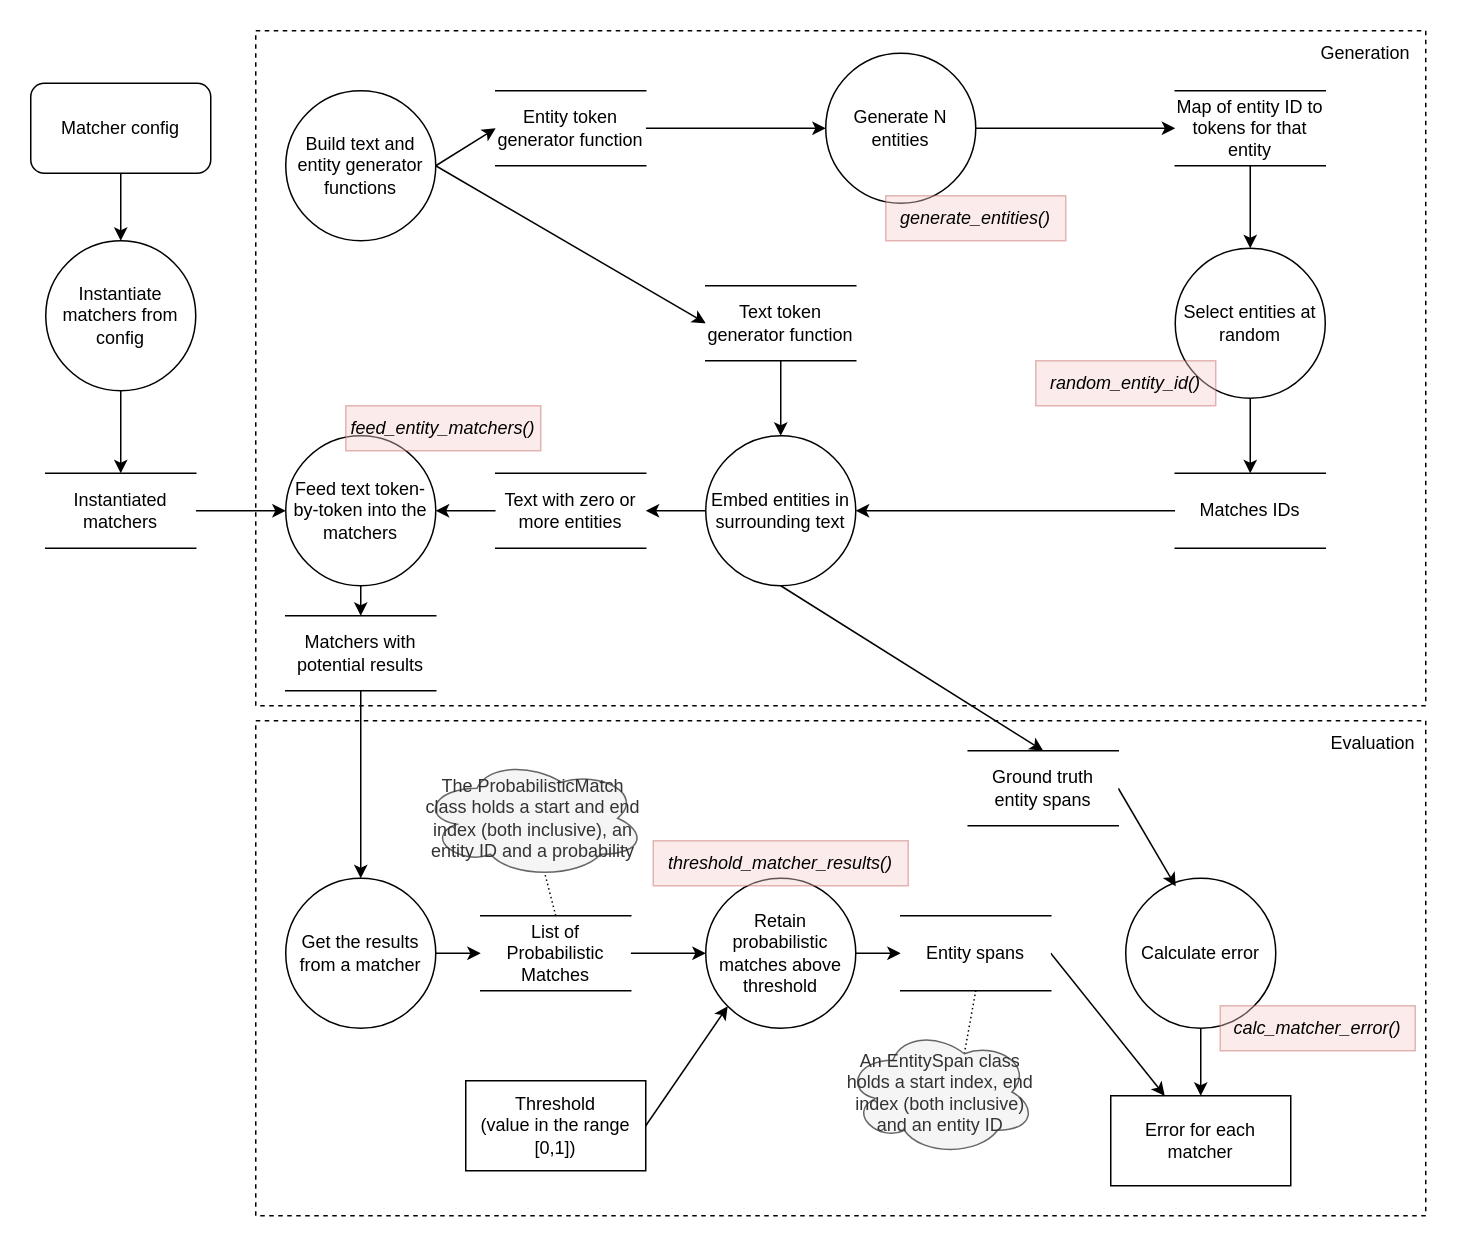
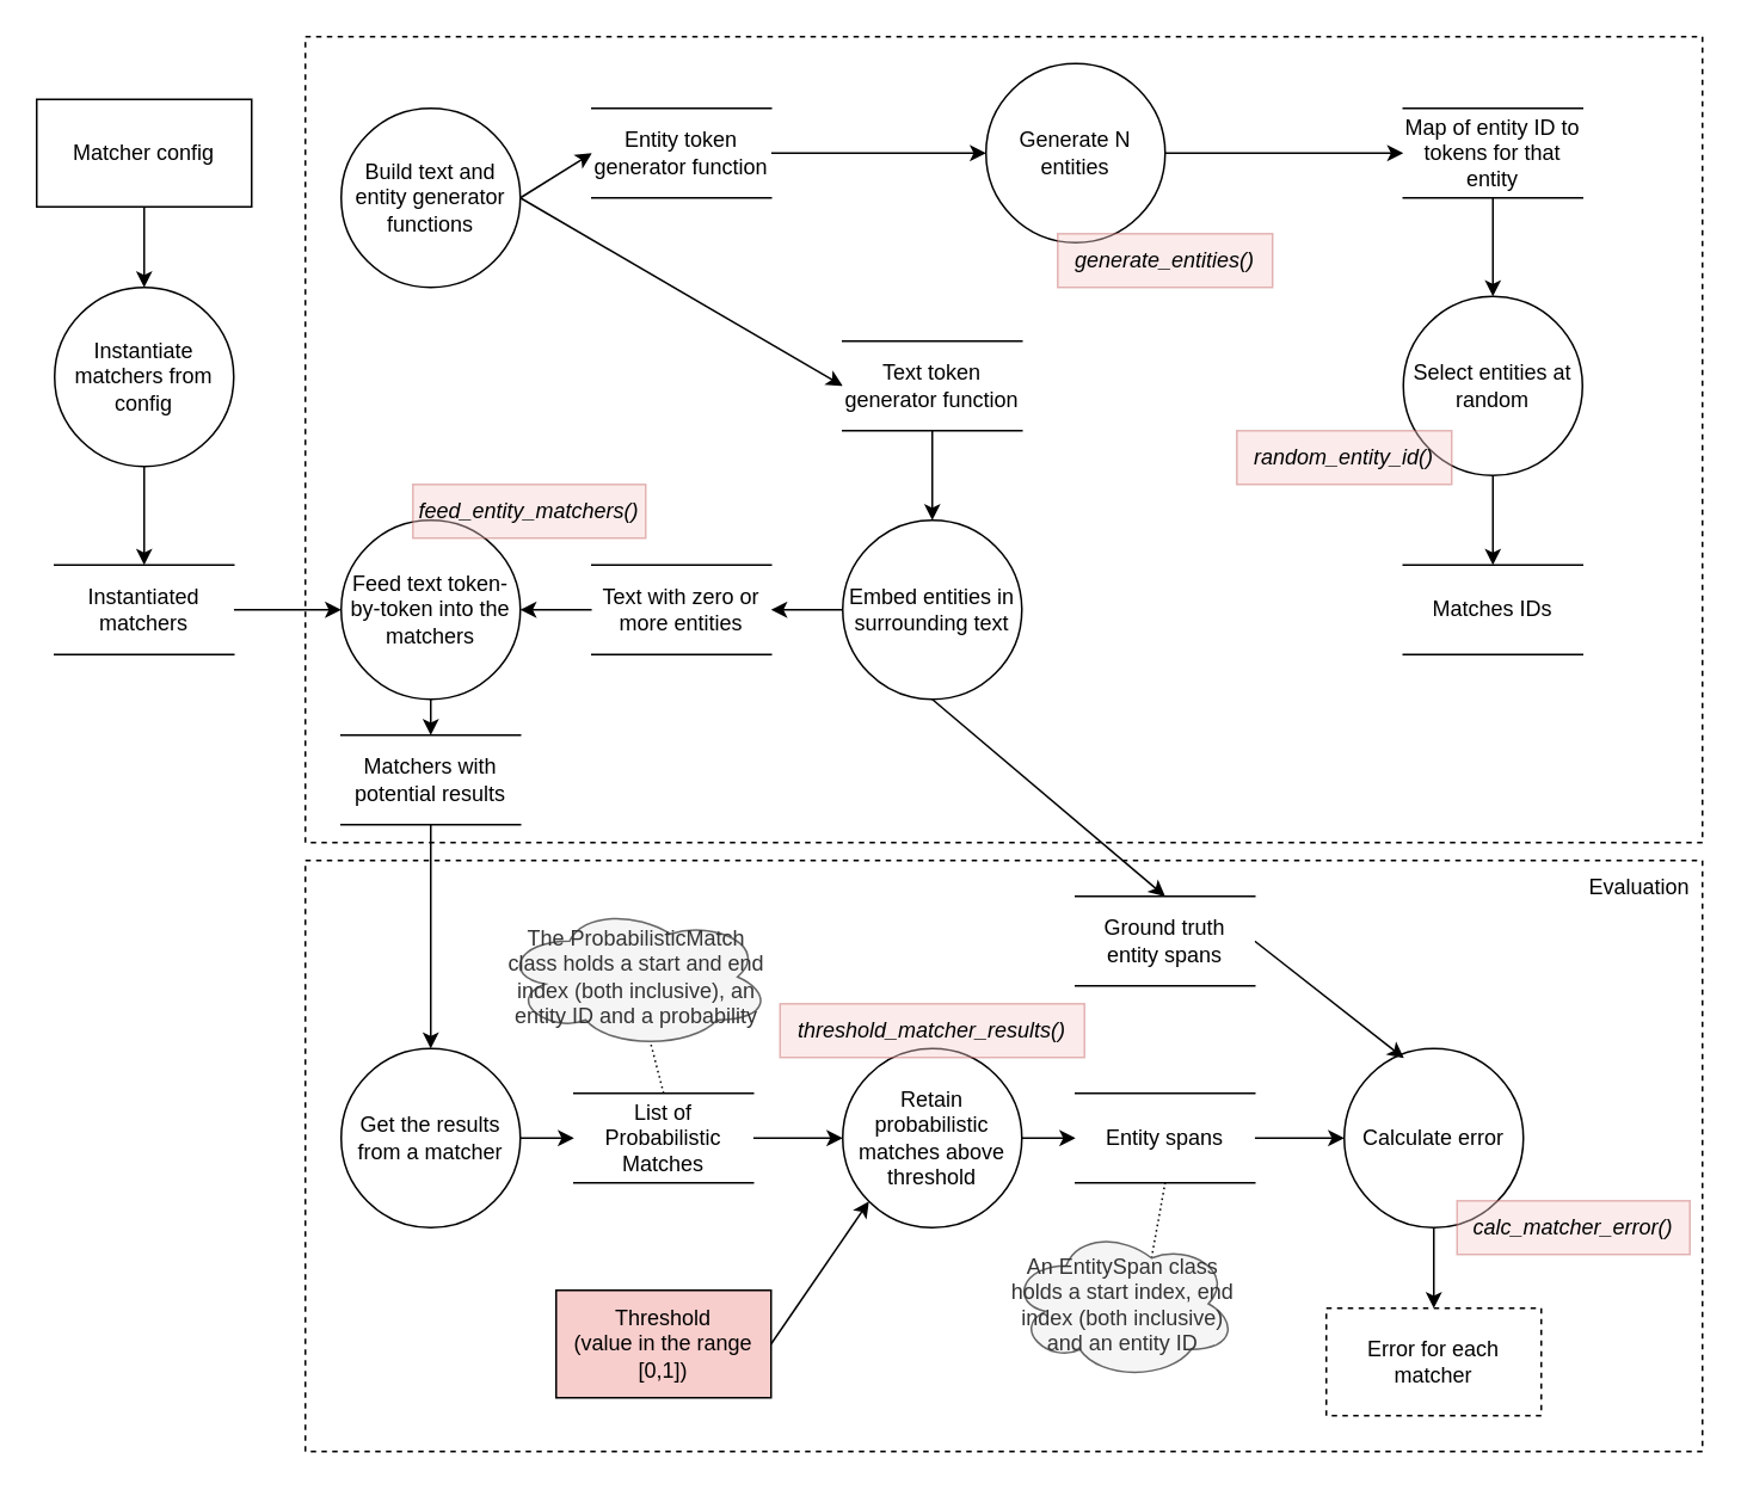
  <mxCell id="0" />
  <mxCell id="1" parent="0" />
  <mxCell id="2" value="" style="rounded=0;whiteSpace=wrap;html=1;dashed=1;fillColor=none;" vertex="1" parent="1"><mxGeometry x="170" y="20" width="780" height="450" as="geometry" /></mxCell>
  <mxCell id="3" value="" style="rounded=0;whiteSpace=wrap;html=1;dashed=1;fillColor=none;" vertex="1" parent="1"><mxGeometry x="170" y="480" width="780" height="330" as="geometry" /></mxCell>
  <mxCell id="4" style="edgeStyle=none;rounded=0;orthogonalLoop=1;jettySize=auto;html=1;exitX=1;exitY=0.5;exitDx=0;exitDy=0;" edge="1" parent="1" source="5" target="10"><mxGeometry relative="1" as="geometry" /></mxCell>
  <mxCell id="5" value="Retain probabilistic matches above threshold" style="shape=ellipse;html=1;dashed=0;whiteSpace=wrap;aspect=fixed;perimeter=ellipsePerimeter;" vertex="1" parent="1"><mxGeometry x="470" y="585" width="100" height="100" as="geometry" /></mxCell>
  <mxCell id="6" style="edgeStyle=none;rounded=0;orthogonalLoop=1;jettySize=auto;html=1;exitX=1;exitY=0.5;exitDx=0;exitDy=0;entryX=0;entryY=0.5;entryDx=0;entryDy=0;" edge="1" parent="1" source="7" target="5"><mxGeometry relative="1" as="geometry" /></mxCell>
  <mxCell id="7" value="List of Probabilistic Matches" style="html=1;dashed=0;whiteSpace=wrap;shape=partialRectangle;right=0;left=0;" vertex="1" parent="1"><mxGeometry x="320" y="610" width="100" height="50" as="geometry" /></mxCell>
- <mxCell id="8" value="Error for each matcher" style="rounded=0;whiteSpace=wrap;html=1;" vertex="1" parent="1"><mxGeometry x="740" y="730" width="120" height="60" as="geometry" /></mxCell>
- <mxCell id="9" style="edgeStyle=none;rounded=0;orthogonalLoop=1;jettySize=auto;html=1;exitX=1;exitY=0.5;exitDx=0;exitDy=0;" edge="1" parent="1" source="10" target="8"><mxGeometry relative="1" as="geometry" /></mxCell>
+ <mxCell id="8" value="Error for each matcher" style="rounded=0;whiteSpace=wrap;html=1;dashed=1;" vertex="1" parent="1"><mxGeometry x="740" y="730" width="120" height="60" as="geometry" /></mxCell>
+ <mxCell id="9" style="edgeStyle=none;rounded=0;orthogonalLoop=1;jettySize=auto;html=1;exitX=1;exitY=0.5;exitDx=0;exitDy=0;entryX=0;entryY=0.5;entryDx=0;entryDy=0;" edge="1" parent="1" source="10" target="12"><mxGeometry relative="1" as="geometry" /></mxCell>
  <mxCell id="10" value="Entity spans" style="html=1;dashed=0;whiteSpace=wrap;shape=partialRectangle;right=0;left=0;" vertex="1" parent="1"><mxGeometry x="600" y="610" width="100" height="50" as="geometry" /></mxCell>
  <mxCell id="11" style="edgeStyle=none;rounded=0;orthogonalLoop=1;jettySize=auto;html=1;exitX=0.5;exitY=1;exitDx=0;exitDy=0;entryX=0.5;entryY=0;entryDx=0;entryDy=0;" edge="1" parent="1" source="12" target="8"><mxGeometry relative="1" as="geometry" /></mxCell>
  <mxCell id="12" value="Calculate error" style="shape=ellipse;html=1;dashed=0;whiteSpace=wrap;aspect=fixed;perimeter=ellipsePerimeter;" vertex="1" parent="1"><mxGeometry x="750" y="585" width="100" height="100" as="geometry" /></mxCell>
  <mxCell id="13" style="edgeStyle=none;rounded=0;orthogonalLoop=1;jettySize=auto;html=1;exitX=1;exitY=0.5;exitDx=0;exitDy=0;entryX=0.333;entryY=0.054;entryDx=0;entryDy=0;entryPerimeter=0;" edge="1" parent="1" source="14" target="12"><mxGeometry relative="1" as="geometry" /></mxCell>
- <mxCell id="14" value="Ground truth entity spans" style="html=1;dashed=0;whiteSpace=wrap;shape=partialRectangle;right=0;left=0;" vertex="1" parent="1"><mxGeometry x="645" y="500" width="100" height="50" as="geometry" /></mxCell>
+ <mxCell id="14" value="Ground truth entity spans" style="html=1;dashed=0;whiteSpace=wrap;shape=partialRectangle;right=0;left=0;" vertex="1" parent="1"><mxGeometry x="600" y="500" width="100" height="50" as="geometry" /></mxCell>
  <mxCell id="15" style="edgeStyle=none;rounded=0;orthogonalLoop=1;jettySize=auto;html=1;exitX=1;exitY=0.5;exitDx=0;exitDy=0;entryX=0;entryY=0.5;entryDx=0;entryDy=0;" edge="1" parent="1" source="16" target="7"><mxGeometry relative="1" as="geometry" /></mxCell>
  <mxCell id="16" value="Get the results from a matcher" style="shape=ellipse;html=1;dashed=0;whiteSpace=wrap;aspect=fixed;perimeter=ellipsePerimeter;" vertex="1" parent="1"><mxGeometry x="190" y="585" width="100" height="100" as="geometry" /></mxCell>
- <mxCell id="17" style="edgeStyle=none;rounded=0;orthogonalLoop=1;jettySize=auto;html=1;exitX=0;exitY=0.5;exitDx=0;exitDy=0;entryX=1;entryY=0.5;entryDx=0;entryDy=0;" edge="1" parent="1" source="18" target="45"><mxGeometry relative="1" as="geometry" /></mxCell>
  <mxCell id="18" value="Matches IDs" style="html=1;dashed=0;whiteSpace=wrap;shape=partialRectangle;right=0;left=0;" vertex="1" parent="1"><mxGeometry x="783" y="315" width="100" height="50" as="geometry" /></mxCell>
  <mxCell id="19" style="edgeStyle=none;rounded=0;orthogonalLoop=1;jettySize=auto;html=1;exitX=1;exitY=0.5;exitDx=0;exitDy=0;entryX=0;entryY=1;entryDx=0;entryDy=0;" edge="1" parent="1" source="39" target="5"><mxGeometry relative="1" as="geometry"><mxPoint x="420" y="755" as="sourcePoint" /></mxGeometry></mxCell>
  <mxCell id="20" style="edgeStyle=none;rounded=0;orthogonalLoop=1;jettySize=auto;html=1;exitX=0.625;exitY=0.2;exitDx=0;exitDy=0;exitPerimeter=0;entryX=0.5;entryY=1;entryDx=0;entryDy=0;endArrow=none;endFill=0;dashed=1;dashPattern=1 2;" edge="1" parent="1" source="21" target="10"><mxGeometry relative="1" as="geometry" /></mxCell>
  <mxCell id="21" value="An EntitySpan class holds a start index, end index (both inclusive) and an entity ID" style="ellipse;shape=cloud;whiteSpace=wrap;html=1;fillColor=#f5f5f5;fontColor=#333333;strokeColor=#666666;" vertex="1" parent="1"><mxGeometry x="563" y="685" width="127" height="85" as="geometry" /></mxCell>
  <mxCell id="22" value="The ProbabilisticMatch class holds a start and end index (both inclusive), an entity ID and a probability" style="ellipse;shape=cloud;whiteSpace=wrap;html=1;fillColor=#f5f5f5;fontColor=#333333;strokeColor=#666666;" vertex="1" parent="1"><mxGeometry x="280" y="505" width="150" height="80" as="geometry" /></mxCell>
  <mxCell id="23" style="edgeStyle=none;rounded=0;orthogonalLoop=1;jettySize=auto;html=1;exitX=0.5;exitY=0;exitDx=0;exitDy=0;entryX=0.55;entryY=0.95;entryDx=0;entryDy=0;endArrow=none;endFill=0;dashed=1;dashPattern=1 2;entryPerimeter=0;" edge="1" parent="1" source="7" target="22"><mxGeometry relative="1" as="geometry"><mxPoint x="655" y="711" as="sourcePoint" /><mxPoint x="660" y="670" as="targetPoint" /></mxGeometry></mxCell>
  <mxCell id="24" style="edgeStyle=none;rounded=0;orthogonalLoop=1;jettySize=auto;html=1;exitX=1;exitY=0.5;exitDx=0;exitDy=0;entryX=0;entryY=0.5;entryDx=0;entryDy=0;" edge="1" parent="1" source="26" target="28"><mxGeometry relative="1" as="geometry" /></mxCell>
  <mxCell id="25" style="edgeStyle=none;rounded=0;orthogonalLoop=1;jettySize=auto;html=1;exitX=1;exitY=0.5;exitDx=0;exitDy=0;entryX=0;entryY=0.5;entryDx=0;entryDy=0;" edge="1" parent="1" source="26" target="30"><mxGeometry relative="1" as="geometry" /></mxCell>
  <mxCell id="26" value="Build text and entity generator functions" style="shape=ellipse;html=1;dashed=0;whiteSpace=wrap;aspect=fixed;perimeter=ellipsePerimeter;" vertex="1" parent="1"><mxGeometry x="190" y="60" width="100" height="100" as="geometry" /></mxCell>
  <mxCell id="27" style="edgeStyle=none;rounded=0;orthogonalLoop=1;jettySize=auto;html=1;exitX=0.5;exitY=1;exitDx=0;exitDy=0;entryX=0.5;entryY=0;entryDx=0;entryDy=0;" edge="1" parent="1" source="28" target="45"><mxGeometry relative="1" as="geometry" /></mxCell>
  <mxCell id="28" value="Text token generator function" style="html=1;dashed=0;whiteSpace=wrap;shape=partialRectangle;right=0;left=0;" vertex="1" parent="1"><mxGeometry x="470" y="190" width="100" height="50" as="geometry" /></mxCell>
  <mxCell id="29" style="edgeStyle=none;rounded=0;orthogonalLoop=1;jettySize=auto;html=1;exitX=1;exitY=0.5;exitDx=0;exitDy=0;entryX=0;entryY=0.5;entryDx=0;entryDy=0;" edge="1" parent="1" source="30" target="32"><mxGeometry relative="1" as="geometry" /></mxCell>
  <mxCell id="30" value="Entity token generator function" style="html=1;dashed=0;whiteSpace=wrap;shape=partialRectangle;right=0;left=0;" vertex="1" parent="1"><mxGeometry x="330" y="60" width="100" height="50" as="geometry" /></mxCell>
  <mxCell id="31" style="edgeStyle=none;rounded=0;orthogonalLoop=1;jettySize=auto;html=1;exitX=1;exitY=0.5;exitDx=0;exitDy=0;entryX=0;entryY=0.5;entryDx=0;entryDy=0;" edge="1" parent="1" source="32" target="34"><mxGeometry relative="1" as="geometry" /></mxCell>
  <mxCell id="32" value="Generate N entities" style="shape=ellipse;html=1;dashed=0;whiteSpace=wrap;aspect=fixed;perimeter=ellipsePerimeter;" vertex="1" parent="1"><mxGeometry x="550" y="35" width="100" height="100" as="geometry" /></mxCell>
  <mxCell id="33" style="edgeStyle=none;rounded=0;orthogonalLoop=1;jettySize=auto;html=1;exitX=0.5;exitY=1;exitDx=0;exitDy=0;" edge="1" parent="1" source="34" target="41"><mxGeometry relative="1" as="geometry" /></mxCell>
  <mxCell id="34" value="Map of entity ID to tokens for that entity" style="html=1;dashed=0;whiteSpace=wrap;shape=partialRectangle;right=0;left=0;" vertex="1" parent="1"><mxGeometry x="783" y="60" width="100" height="50" as="geometry" /></mxCell>
  <mxCell id="35" value="&lt;i&gt;calc_matcher_error()&lt;/i&gt;" style="text;html=1;strokeColor=#b85450;fillColor=#f8cecc;align=center;verticalAlign=middle;whiteSpace=wrap;rounded=0;opacity=40;" vertex="1" parent="1"><mxGeometry x="813" y="670" width="130" height="30" as="geometry" /></mxCell>
  <mxCell id="36" value="&lt;i style=&quot;border-color: var(--border-color);&quot;&gt;threshold_matcher_results()&lt;/i&gt;" style="text;html=1;strokeColor=#b85450;fillColor=#f8cecc;align=center;verticalAlign=middle;whiteSpace=wrap;rounded=0;opacity=40;" vertex="1" parent="1"><mxGeometry x="435" y="560" width="170" height="30" as="geometry" /></mxCell>
  <mxCell id="37" value="&lt;i style=&quot;border-color: var(--border-color);&quot;&gt;generate_entities()&lt;/i&gt;" style="text;html=1;strokeColor=#b85450;fillColor=#f8cecc;align=center;verticalAlign=middle;whiteSpace=wrap;rounded=0;opacity=40;" vertex="1" parent="1"><mxGeometry x="590" y="130" width="120" height="30" as="geometry" /></mxCell>
  <mxCell id="38" value="Evaluation" style="text;html=1;strokeColor=none;fillColor=none;align=center;verticalAlign=middle;whiteSpace=wrap;rounded=0;" vertex="1" parent="1"><mxGeometry x="880" y="480" width="70" height="30" as="geometry" /></mxCell>
- <mxCell id="39" value="Threshold&lt;br style=&quot;border-color: var(--border-color);&quot;&gt;(value in the range [0,1])" style="rounded=0;whiteSpace=wrap;html=1;" vertex="1" parent="1"><mxGeometry x="310" y="720" width="120" height="60" as="geometry" /></mxCell>
+ <mxCell id="39" value="Threshold&lt;br style=&quot;border-color: var(--border-color);&quot;&gt;(value in the range [0,1])" style="rounded=0;whiteSpace=wrap;html=1;fillColor=#f8cecc;" vertex="1" parent="1"><mxGeometry x="310" y="720" width="120" height="60" as="geometry" /></mxCell>
  <mxCell id="40" style="edgeStyle=none;rounded=0;orthogonalLoop=1;jettySize=auto;html=1;exitX=0.5;exitY=1;exitDx=0;exitDy=0;entryX=0.5;entryY=0;entryDx=0;entryDy=0;" edge="1" parent="1" source="41" target="18"><mxGeometry relative="1" as="geometry" /></mxCell>
  <mxCell id="41" value="Select entities at random" style="shape=ellipse;html=1;dashed=0;whiteSpace=wrap;aspect=fixed;perimeter=ellipsePerimeter;" vertex="1" parent="1"><mxGeometry x="783" y="165" width="100" height="100" as="geometry" /></mxCell>
  <mxCell id="42" value="&lt;i style=&quot;border-color: var(--border-color);&quot;&gt;random_entity_id()&lt;/i&gt;" style="text;html=1;strokeColor=#b85450;fillColor=#f8cecc;align=center;verticalAlign=middle;whiteSpace=wrap;rounded=0;opacity=40;" vertex="1" parent="1"><mxGeometry x="690" y="240" width="120" height="30" as="geometry" /></mxCell>
  <mxCell id="43" style="edgeStyle=none;rounded=0;orthogonalLoop=1;jettySize=auto;html=1;exitX=0;exitY=0.5;exitDx=0;exitDy=0;entryX=1;entryY=0.5;entryDx=0;entryDy=0;" edge="1" parent="1" source="45" target="47"><mxGeometry relative="1" as="geometry" /></mxCell>
  <mxCell id="44" style="edgeStyle=none;rounded=0;orthogonalLoop=1;jettySize=auto;html=1;exitX=0.5;exitY=1;exitDx=0;exitDy=0;entryX=0.5;entryY=0;entryDx=0;entryDy=0;" edge="1" parent="1" source="45" target="14"><mxGeometry relative="1" as="geometry" /></mxCell>
  <mxCell id="45" value="Embed entities in surrounding text" style="shape=ellipse;html=1;dashed=0;whiteSpace=wrap;aspect=fixed;perimeter=ellipsePerimeter;" vertex="1" parent="1"><mxGeometry x="470" y="290" width="100" height="100" as="geometry" /></mxCell>
  <mxCell id="46" style="edgeStyle=none;rounded=0;orthogonalLoop=1;jettySize=auto;html=1;exitX=0;exitY=0.5;exitDx=0;exitDy=0;entryX=1;entryY=0.5;entryDx=0;entryDy=0;" edge="1" parent="1" source="47" target="49"><mxGeometry relative="1" as="geometry" /></mxCell>
  <mxCell id="47" value="Text with zero or more entities" style="html=1;dashed=0;whiteSpace=wrap;shape=partialRectangle;right=0;left=0;" vertex="1" parent="1"><mxGeometry x="330" y="315" width="100" height="50" as="geometry" /></mxCell>
  <mxCell id="48" style="edgeStyle=none;rounded=0;orthogonalLoop=1;jettySize=auto;html=1;exitX=0.5;exitY=1;exitDx=0;exitDy=0;entryX=0.5;entryY=0;entryDx=0;entryDy=0;" edge="1" parent="1" source="49" target="51"><mxGeometry relative="1" as="geometry" /></mxCell>
  <mxCell id="49" value="Feed text token-by-token into the matchers" style="shape=ellipse;html=1;dashed=0;whiteSpace=wrap;aspect=fixed;perimeter=ellipsePerimeter;" vertex="1" parent="1"><mxGeometry x="190" y="290" width="100" height="100" as="geometry" /></mxCell>
  <mxCell id="50" style="edgeStyle=none;rounded=0;orthogonalLoop=1;jettySize=auto;html=1;exitX=0.5;exitY=1;exitDx=0;exitDy=0;entryX=0.5;entryY=0;entryDx=0;entryDy=0;" edge="1" parent="1" source="51" target="16"><mxGeometry relative="1" as="geometry" /></mxCell>
  <mxCell id="51" value="Matchers with potential results" style="html=1;dashed=0;whiteSpace=wrap;shape=partialRectangle;right=0;left=0;" vertex="1" parent="1"><mxGeometry x="190" y="410" width="100" height="50" as="geometry" /></mxCell>
  <mxCell id="52" style="edgeStyle=none;rounded=0;orthogonalLoop=1;jettySize=auto;html=1;exitX=1;exitY=0.5;exitDx=0;exitDy=0;entryX=0;entryY=0.5;entryDx=0;entryDy=0;" edge="1" parent="1" source="53" target="49"><mxGeometry relative="1" as="geometry" /></mxCell>
  <mxCell id="53" value="Instantiated matchers" style="html=1;dashed=0;whiteSpace=wrap;shape=partialRectangle;right=0;left=0;" vertex="1" parent="1"><mxGeometry x="30" y="315" width="100" height="50" as="geometry" /></mxCell>
  <mxCell id="54" style="edgeStyle=none;rounded=0;orthogonalLoop=1;jettySize=auto;html=1;exitX=0.5;exitY=1;exitDx=0;exitDy=0;entryX=0.5;entryY=0;entryDx=0;entryDy=0;" edge="1" parent="1" source="55" target="53"><mxGeometry relative="1" as="geometry" /></mxCell>
  <mxCell id="55" value="Instantiate matchers from config" style="shape=ellipse;html=1;dashed=0;whiteSpace=wrap;aspect=fixed;perimeter=ellipsePerimeter;" vertex="1" parent="1"><mxGeometry x="30" y="160" width="100" height="100" as="geometry" /></mxCell>
- <mxCell id="56" value="Generation" style="text;html=1;strokeColor=none;fillColor=none;align=center;verticalAlign=middle;whiteSpace=wrap;rounded=0;" vertex="1" parent="1"><mxGeometry x="870" y="20" width="80" height="30" as="geometry" /></mxCell>
  <mxCell id="57" value="&lt;i style=&quot;border-color: var(--border-color);&quot;&gt;feed_entity_matchers()&lt;/i&gt;" style="text;html=1;strokeColor=#b85450;fillColor=#f8cecc;align=center;verticalAlign=middle;whiteSpace=wrap;rounded=0;opacity=40;" vertex="1" parent="1"><mxGeometry x="230" y="270" width="130" height="30" as="geometry" /></mxCell>
  <mxCell id="58" style="edgeStyle=none;rounded=0;orthogonalLoop=1;jettySize=auto;html=1;exitX=0.5;exitY=1;exitDx=0;exitDy=0;entryX=0.5;entryY=0;entryDx=0;entryDy=0;" edge="1" parent="1" source="59" target="55"><mxGeometry relative="1" as="geometry" /></mxCell>
- <mxCell id="59" value="Matcher config" style="whiteSpace=wrap;html=1;rounded=1;" vertex="1" parent="1"><mxGeometry x="20" y="55" width="120" height="60" as="geometry" /></mxCell>
+ <mxCell id="59" value="Matcher config" style="rounded=0;whiteSpace=wrap;html=1;" vertex="1" parent="1"><mxGeometry x="20" y="55" width="120" height="60" as="geometry" /></mxCell>
